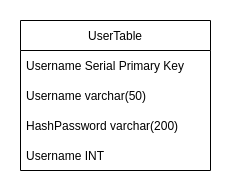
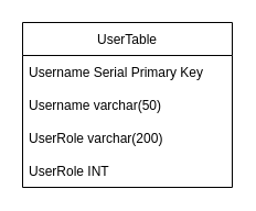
  <mxCell id="0" />
  <mxCell id="1" parent="0" />
  <mxCell id="2" value="UserTable" style="swimlane;fontStyle=0;childLayout=stackLayout;horizontal=1;startSize=30;horizontalStack=0;resizeParent=1;resizeParentMax=0;resizeLast=0;collapsible=1;marginBottom=0;" vertex="1" parent="1"><mxGeometry x="20" y="20" width="190" height="150" as="geometry" /></mxCell>
  <mxCell id="3" value="Username Serial Primary Key" style="text;strokeColor=none;fillColor=none;align=left;verticalAlign=middle;spacingLeft=4;spacingRight=4;overflow=hidden;points=[[0,0.5],[1,0.5]];portConstraint=eastwest;rotatable=0;" vertex="1" parent="2"><mxGeometry y="30" width="190" height="30" as="geometry" /></mxCell>
  <mxCell id="4" value="Username varchar(50)" style="text;strokeColor=none;fillColor=none;align=left;verticalAlign=middle;spacingLeft=4;spacingRight=4;overflow=hidden;points=[[0,0.5],[1,0.5]];portConstraint=eastwest;rotatable=0;" vertex="1" parent="2"><mxGeometry y="60" width="190" height="30" as="geometry" /></mxCell>
- <mxCell id="5" value="HashPassword varchar(200)" style="text;strokeColor=none;fillColor=none;align=left;verticalAlign=middle;spacingLeft=4;spacingRight=4;overflow=hidden;points=[[0,0.5],[1,0.5]];portConstraint=eastwest;rotatable=0;" vertex="1" parent="2"><mxGeometry y="90" width="190" height="30" as="geometry" /></mxCell>
- <mxCell id="6" value="Username INT" style="text;strokeColor=none;fillColor=none;align=left;verticalAlign=middle;spacingLeft=4;spacingRight=4;overflow=hidden;points=[[0,0.5],[1,0.5]];portConstraint=eastwest;rotatable=0;" vertex="1" parent="2"><mxGeometry y="120" width="190" height="30" as="geometry" /></mxCell>
+ <mxCell id="5" value="UserRole varchar(200)" style="text;strokeColor=none;fillColor=none;align=left;verticalAlign=middle;spacingLeft=4;spacingRight=4;overflow=hidden;points=[[0,0.5],[1,0.5]];portConstraint=eastwest;rotatable=0;" vertex="1" parent="2"><mxGeometry y="90" width="190" height="30" as="geometry" /></mxCell>
+ <mxCell id="6" value="UserRole INT" style="text;strokeColor=none;fillColor=none;align=left;verticalAlign=middle;spacingLeft=4;spacingRight=4;overflow=hidden;points=[[0,0.5],[1,0.5]];portConstraint=eastwest;rotatable=0;" vertex="1" parent="2"><mxGeometry y="120" width="190" height="30" as="geometry" /></mxCell>
